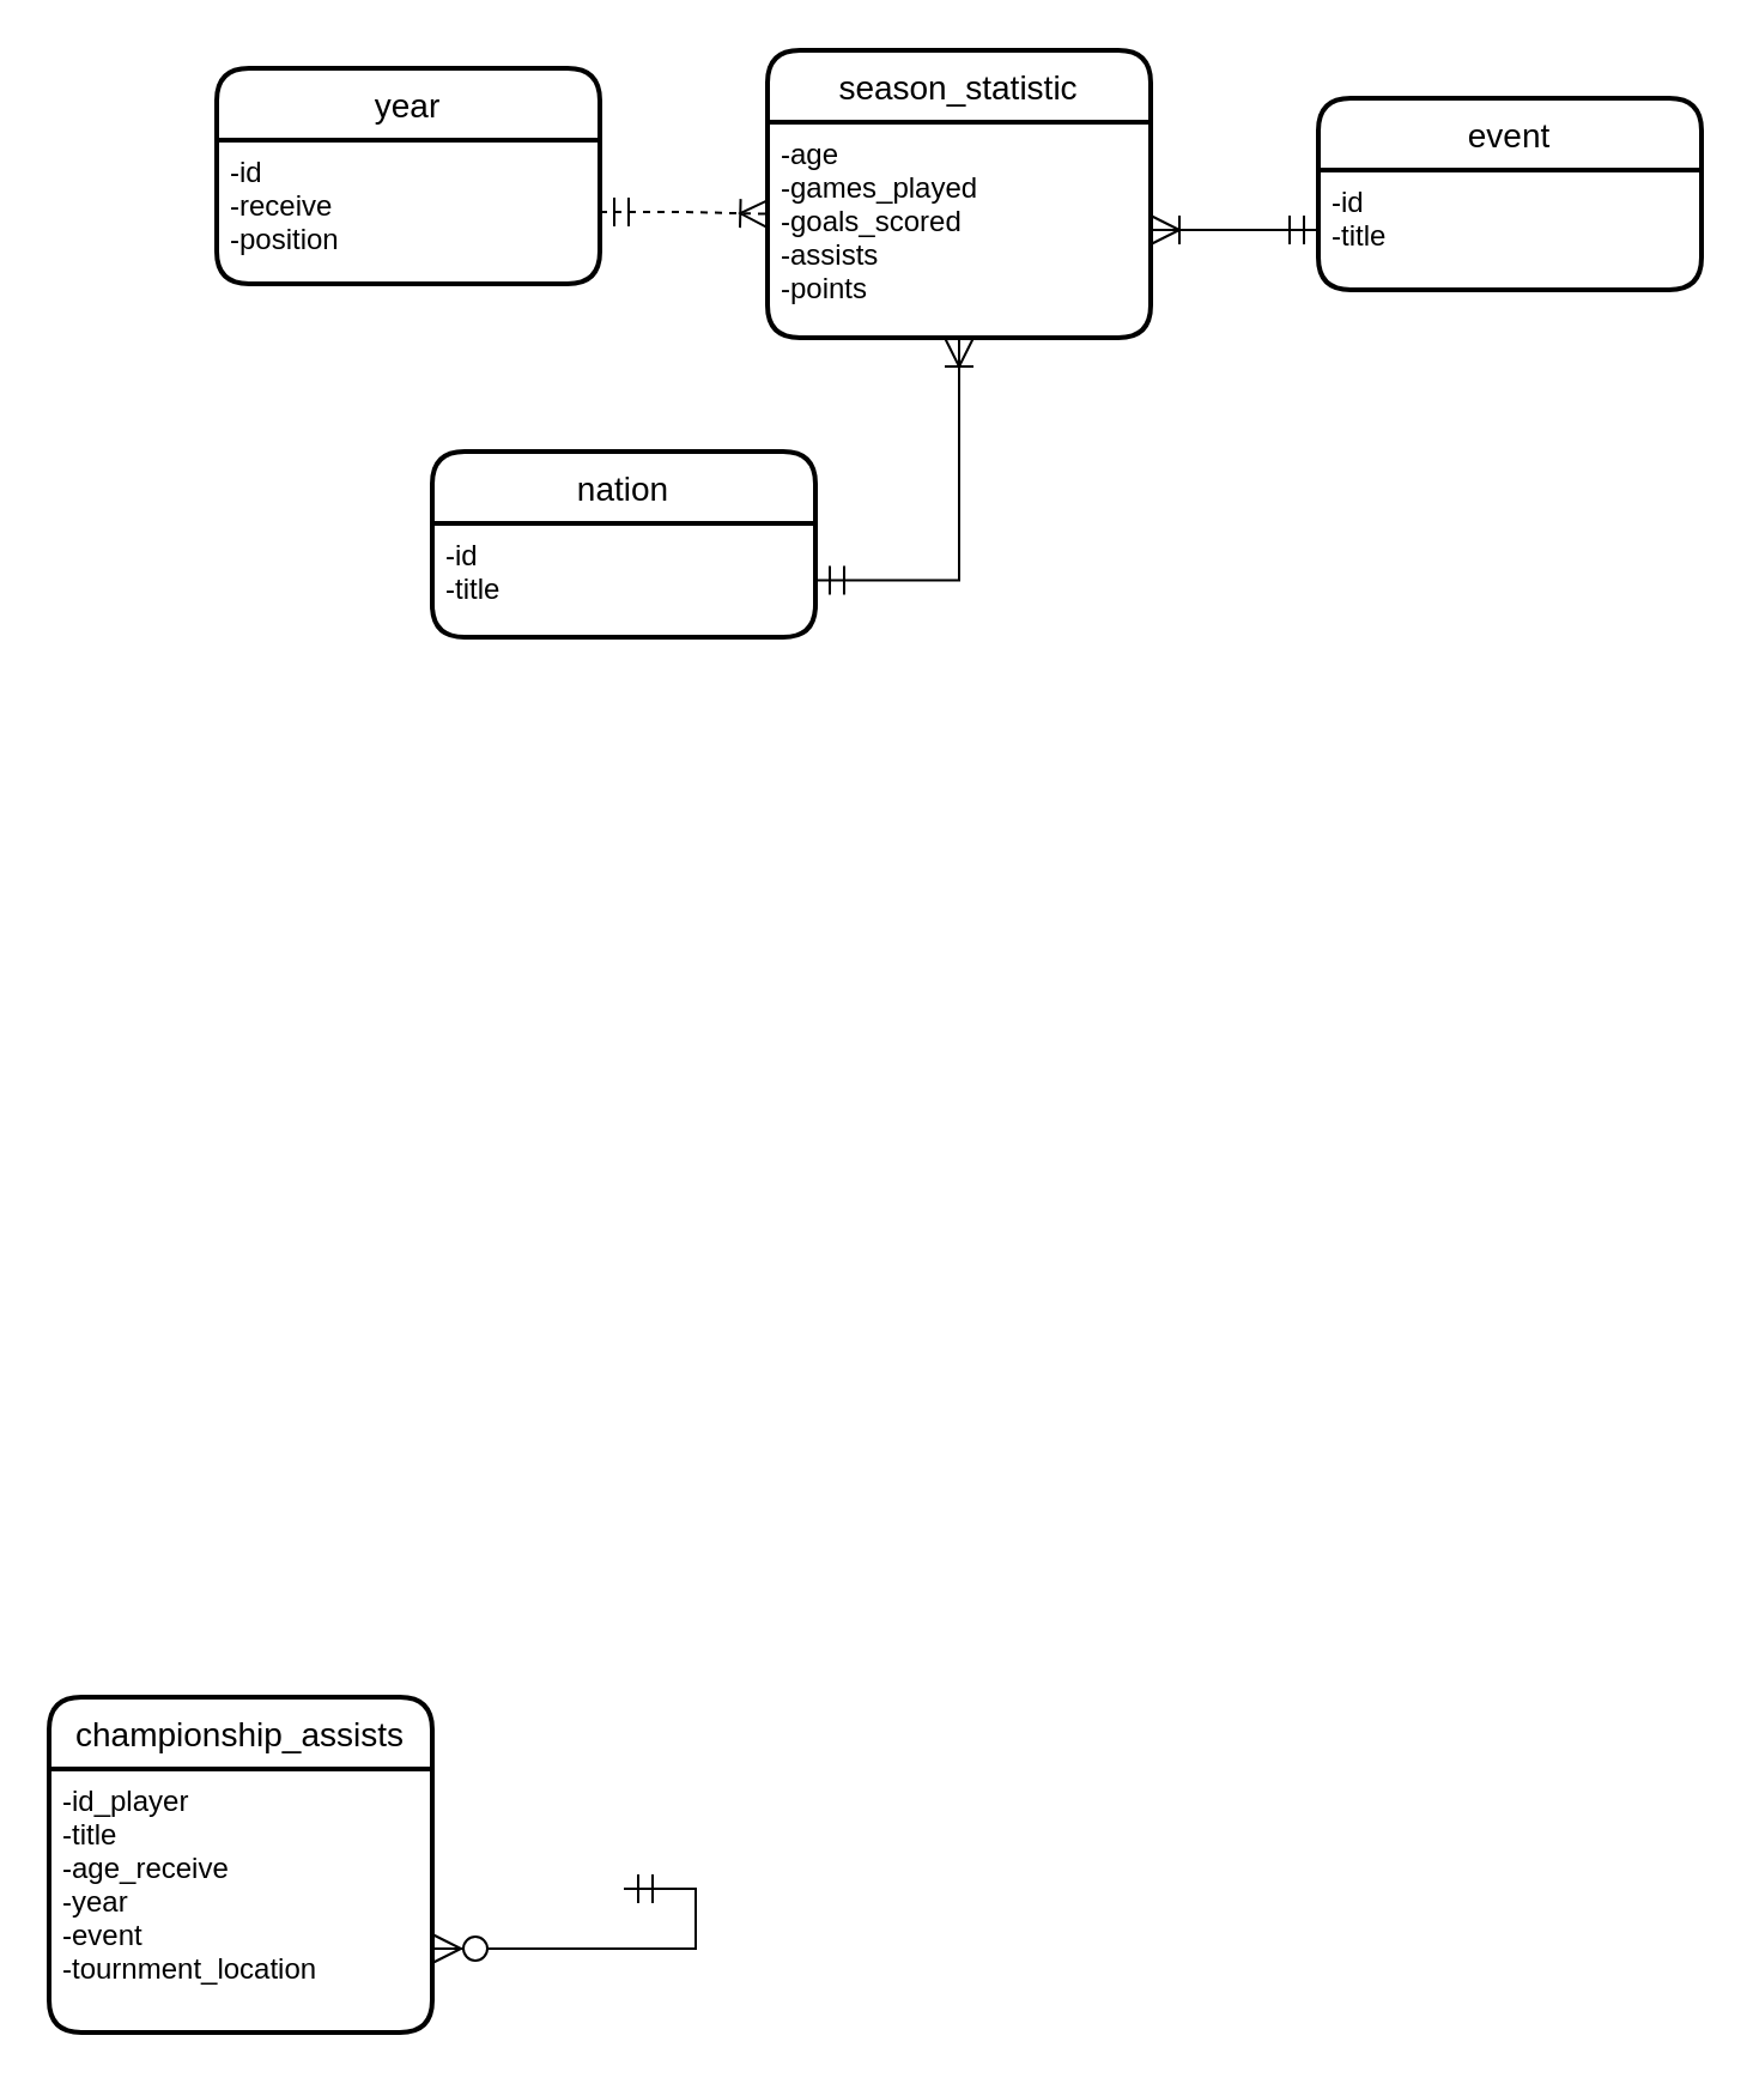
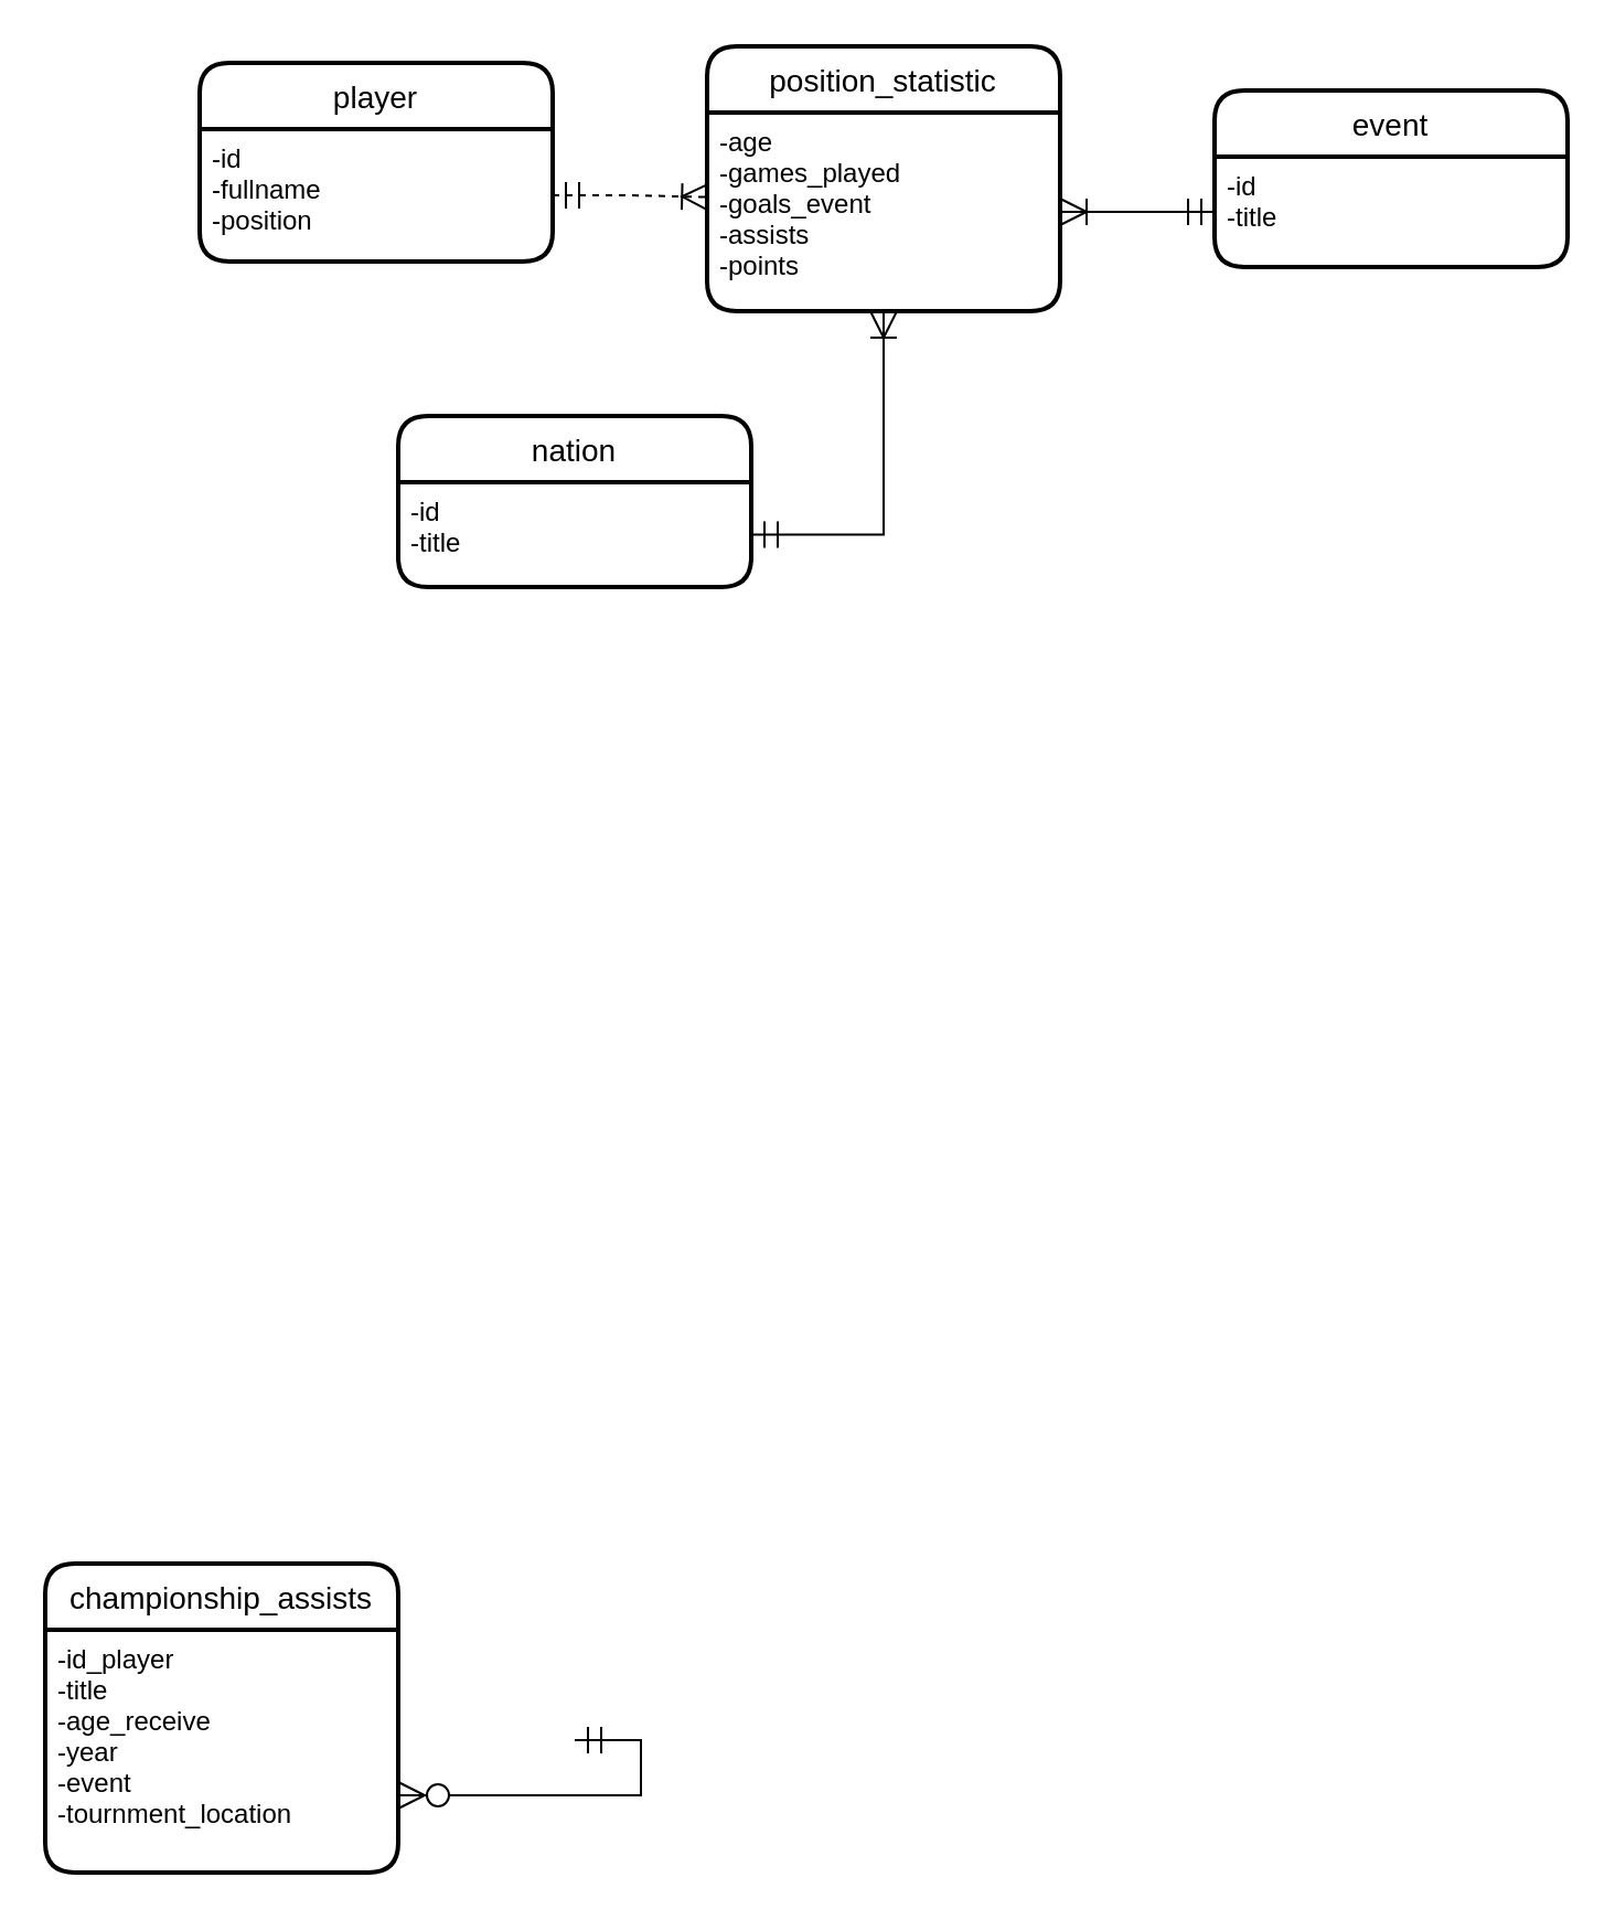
  <mxCell id="0" />
  <mxCell id="1" parent="0" />
  <mxCell id="2" value="event" style="swimlane;childLayout=stackLayout;horizontal=1;startSize=30;horizontalStack=0;rounded=1;fontSize=14;fontStyle=0;strokeWidth=2;resizeParent=0;resizeLast=1;shadow=0;dashed=0;align=center;" parent="1" vertex="1"><mxGeometry x="550" y="40.5" width="160" height="80" as="geometry" /></mxCell>
  <mxCell id="3" value="-id&#10;-title&#10;" style="align=left;strokeColor=none;fillColor=none;spacingLeft=4;fontSize=12;verticalAlign=top;resizable=0;rotatable=0;part=1;" parent="2" vertex="1"><mxGeometry y="30" width="160" height="50" as="geometry" /></mxCell>
  <mxCell id="4" style="edgeStyle=orthogonalEdgeStyle;rounded=0;sketch=0;orthogonalLoop=1;jettySize=auto;html=1;exitX=0.5;exitY=1;exitDx=0;exitDy=0;shadow=0;startArrow=oval;startFill=1;startSize=10;endSize=10;strokeColor=default;" parent="2" source="3" target="3" edge="1"><mxGeometry relative="1" as="geometry" /></mxCell>
- <mxCell id="5" value="year" style="swimlane;childLayout=stackLayout;horizontal=1;startSize=30;horizontalStack=0;rounded=1;fontSize=14;fontStyle=0;strokeWidth=2;resizeParent=0;resizeLast=1;shadow=0;dashed=0;align=center;" parent="1" vertex="1"><mxGeometry x="90" y="28" width="160" height="90" as="geometry" /></mxCell>
- <mxCell id="6" value="-id&#10;-receive&#10;-position&#10;" style="align=left;strokeColor=none;fillColor=none;spacingLeft=4;fontSize=12;verticalAlign=top;resizable=0;rotatable=0;part=1;" parent="5" vertex="1"><mxGeometry y="30" width="160" height="60" as="geometry" /></mxCell>
+ <mxCell id="5" value="player" style="swimlane;childLayout=stackLayout;horizontal=1;startSize=30;horizontalStack=0;rounded=1;fontSize=14;fontStyle=0;strokeWidth=2;resizeParent=0;resizeLast=1;shadow=0;dashed=0;align=center;" parent="1" vertex="1"><mxGeometry x="90" y="28" width="160" height="90" as="geometry" /></mxCell>
+ <mxCell id="6" value="-id&#10;-fullname&#10;-position&#10;" style="align=left;strokeColor=none;fillColor=none;spacingLeft=4;fontSize=12;verticalAlign=top;resizable=0;rotatable=0;part=1;" parent="5" vertex="1"><mxGeometry y="30" width="160" height="60" as="geometry" /></mxCell>
  <mxCell id="7" value="nation" style="swimlane;childLayout=stackLayout;horizontal=1;startSize=30;horizontalStack=0;rounded=1;fontSize=14;fontStyle=0;strokeWidth=2;resizeParent=0;resizeLast=1;shadow=0;dashed=0;align=center;" parent="1" vertex="1"><mxGeometry x="180" y="188" width="160" height="77.5" as="geometry" /></mxCell>
  <mxCell id="8" value="-id&#10;-title" style="align=left;strokeColor=none;fillColor=none;spacingLeft=4;fontSize=12;verticalAlign=top;resizable=0;rotatable=0;part=1;" parent="7" vertex="1"><mxGeometry y="30" width="160" height="47.5" as="geometry" /></mxCell>
  <mxCell id="9" value="championship_assists" style="swimlane;childLayout=stackLayout;horizontal=1;startSize=30;horizontalStack=0;rounded=1;fontSize=14;fontStyle=0;strokeWidth=2;resizeParent=0;resizeLast=1;shadow=0;dashed=0;align=center;fillColor=default;" parent="1" vertex="1"><mxGeometry x="20" y="708" width="160" height="140" as="geometry" /></mxCell>
  <mxCell id="10" value="-id_player&#10;-title&#10;-age_receive&#10;-year&#10;-event&#10;-tournment_location" style="align=left;strokeColor=none;fillColor=none;spacingLeft=4;fontSize=12;verticalAlign=top;resizable=0;rotatable=0;part=1;" parent="9" vertex="1"><mxGeometry y="30" width="160" height="110" as="geometry" /></mxCell>
  <mxCell id="11" value="" style="edgeStyle=entityRelationEdgeStyle;fontSize=12;html=1;endArrow=ERzeroToMany;startArrow=ERmandOne;rounded=0;startSize=10;endSize=10;entryX=1;entryY=0.75;entryDx=0;entryDy=0;" parent="1" target="9" edge="1"><mxGeometry width="100" height="100" relative="1" as="geometry"><mxPoint x="260" y="788" as="sourcePoint" /><mxPoint x="510" y="518" as="targetPoint" /></mxGeometry></mxCell>
  <mxCell id="12" value="" style="edgeStyle=entityRelationEdgeStyle;fontSize=12;html=1;endArrow=ERmandOne;startArrow=ERoneToMany;rounded=0;shadow=0;sketch=0;startSize=10;endSize=10;strokeColor=default;entryX=0;entryY=0.5;entryDx=0;entryDy=0;exitX=1;exitY=0.5;exitDx=0;exitDy=0;endFill=0;" parent="1" source="15" target="3" edge="1"><mxGeometry width="100" height="100" relative="1" as="geometry"><mxPoint x="480" y="98" as="sourcePoint" /><mxPoint x="360" y="93" as="targetPoint" /></mxGeometry></mxCell>
  <mxCell id="13" value="" style="edgeStyle=orthogonalEdgeStyle;fontSize=12;html=1;endArrow=ERoneToMany;startArrow=ERmandOne;rounded=0;startFill=0;exitX=1;exitY=0.5;exitDx=0;exitDy=0;entryX=0.5;entryY=1;entryDx=0;entryDy=0;endSize=10;startSize=10;" parent="1" source="8" target="15" edge="1"><mxGeometry width="100" height="100" relative="1" as="geometry"><mxPoint x="330" y="298" as="sourcePoint" /><mxPoint x="160" y="208" as="targetPoint" /></mxGeometry></mxCell>
- <mxCell id="14" value="season_statistic" style="swimlane;childLayout=stackLayout;horizontal=1;startSize=30;horizontalStack=0;rounded=1;fontSize=14;fontStyle=0;strokeWidth=2;resizeParent=0;resizeLast=1;shadow=0;dashed=0;align=center;" parent="1" vertex="1"><mxGeometry x="320" y="20.5" width="160" height="120" as="geometry" /></mxCell>
- <mxCell id="15" value="-age&#10;-games_played&#10;-goals_scored&#10;-assists&#10;-points" style="align=left;strokeColor=none;fillColor=none;spacingLeft=4;fontSize=12;verticalAlign=top;resizable=0;rotatable=0;part=1;" parent="14" vertex="1"><mxGeometry y="30" width="160" height="90" as="geometry" /></mxCell>
+ <mxCell id="14" value="position_statistic" style="swimlane;childLayout=stackLayout;horizontal=1;startSize=30;horizontalStack=0;rounded=1;fontSize=14;fontStyle=0;strokeWidth=2;resizeParent=0;resizeLast=1;shadow=0;dashed=0;align=center;" parent="1" vertex="1"><mxGeometry x="320" y="20.5" width="160" height="120" as="geometry" /></mxCell>
+ <mxCell id="15" value="-age&#10;-games_played&#10;-goals_event&#10;-assists&#10;-points" style="align=left;strokeColor=none;fillColor=none;spacingLeft=4;fontSize=12;verticalAlign=top;resizable=0;rotatable=0;part=1;" parent="14" vertex="1"><mxGeometry y="30" width="160" height="90" as="geometry" /></mxCell>
  <mxCell id="16" style="edgeStyle=orthogonalEdgeStyle;rounded=0;orthogonalLoop=1;jettySize=auto;html=1;exitX=1;exitY=0.5;exitDx=0;exitDy=0;entryX=0.004;entryY=0.426;entryDx=0;entryDy=0;entryPerimeter=0;startArrow=ERmandOne;startFill=0;endArrow=ERoneToMany;endFill=0;strokeWidth=1;endSize=10;startSize=10;dashed=1;" parent="1" source="6" target="15" edge="1"><mxGeometry relative="1" as="geometry" /></mxCell>
